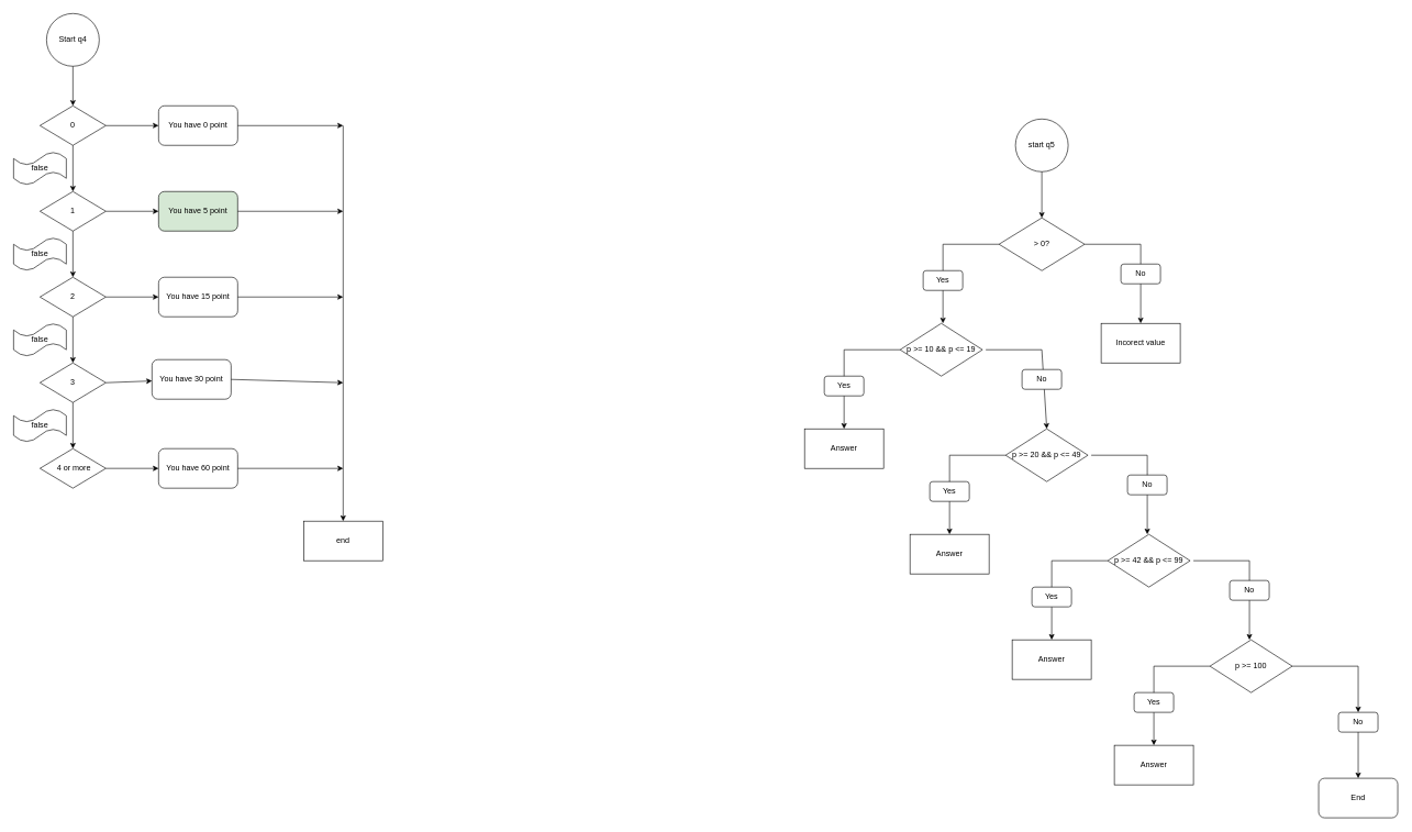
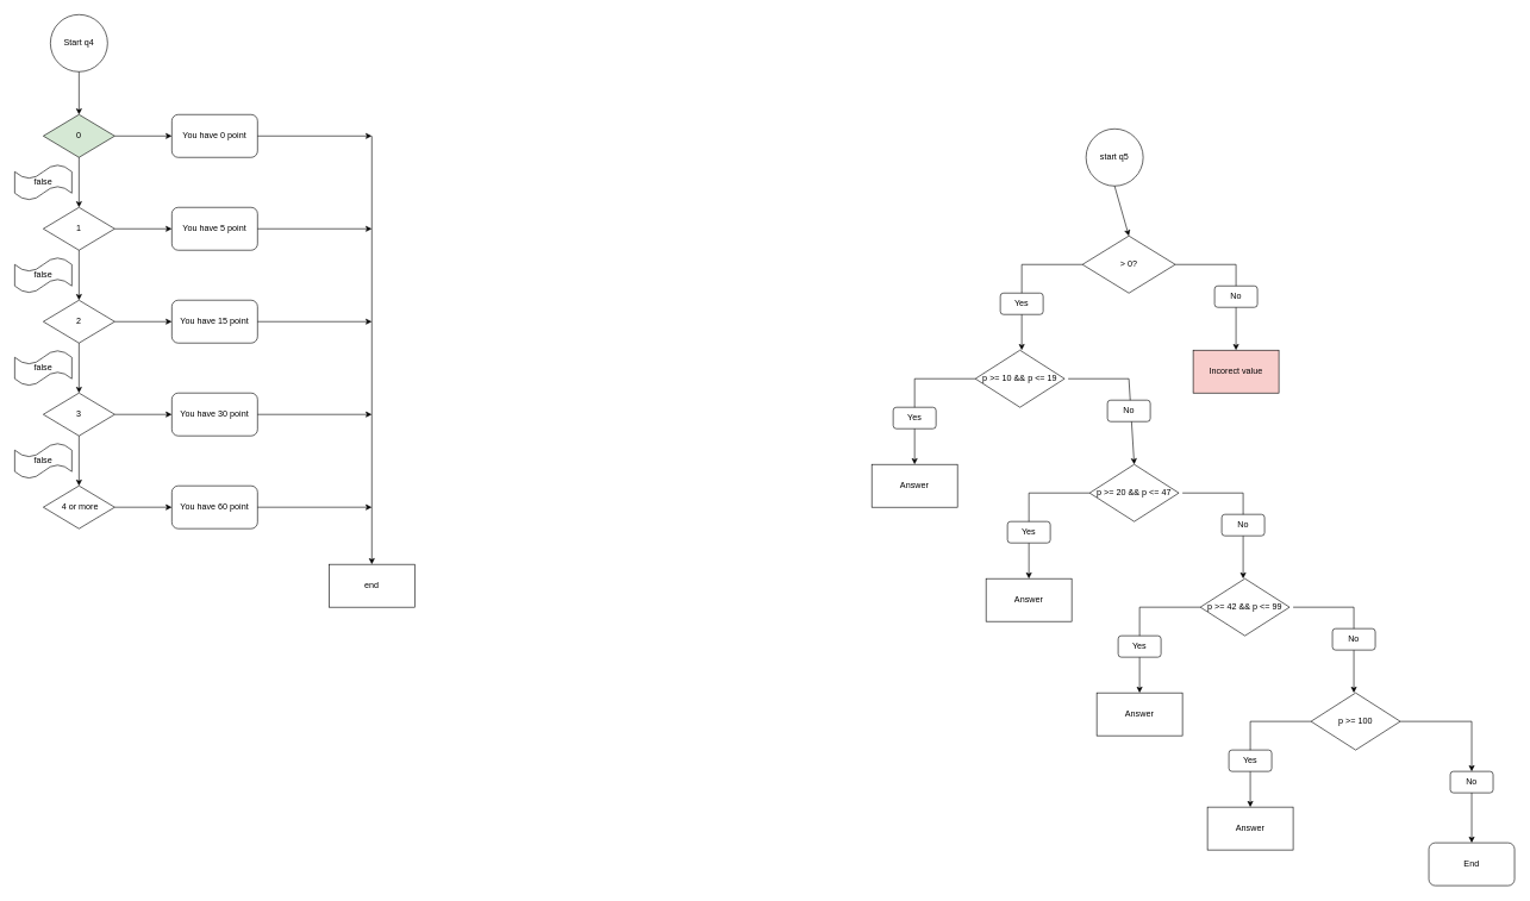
  <mxCell id="0" />
  <mxCell id="1" parent="0" />
  <mxCell id="2" value="Start q4" style="ellipse;whiteSpace=wrap;html=1;" vertex="1" parent="1"><mxGeometry x="70" y="20" width="80" height="80" as="geometry" /></mxCell>
  <mxCell id="3" value="" style="endArrow=classic;html=1;rounded=0;" edge="1" parent="1"><mxGeometry width="50" height="50" relative="1" as="geometry"><mxPoint x="110" y="100" as="sourcePoint" /><mxPoint x="110" y="160" as="targetPoint" /></mxGeometry></mxCell>
- <mxCell id="4" value="0" style="rhombus;whiteSpace=wrap;html=1;" vertex="1" parent="1"><mxGeometry x="60" y="160" width="100" height="60" as="geometry" /></mxCell>
+ <mxCell id="4" value="0" style="rhombus;whiteSpace=wrap;html=1;fillColor=#d5e8d4;" vertex="1" parent="1"><mxGeometry x="60" y="160" width="100" height="60" as="geometry" /></mxCell>
  <mxCell id="5" value="" style="endArrow=classic;html=1;rounded=0;" edge="1" parent="1" target="6"><mxGeometry width="50" height="50" relative="1" as="geometry"><mxPoint x="160" y="190" as="sourcePoint" /><mxPoint x="240" y="190" as="targetPoint" /></mxGeometry></mxCell>
  <mxCell id="6" value="You have 0 point" style="rounded=1;whiteSpace=wrap;html=1;" vertex="1" parent="1"><mxGeometry x="240" y="160" width="120" height="60" as="geometry" /></mxCell>
  <mxCell id="7" value="" style="endArrow=classic;html=1;rounded=0;" edge="1" parent="1"><mxGeometry width="50" height="50" relative="1" as="geometry"><mxPoint x="110" y="220" as="sourcePoint" /><mxPoint x="110" y="290" as="targetPoint" /></mxGeometry></mxCell>
  <mxCell id="8" value="1" style="rhombus;whiteSpace=wrap;html=1;" vertex="1" parent="1"><mxGeometry x="60" y="290" width="100" height="60" as="geometry" /></mxCell>
  <mxCell id="9" value="" style="endArrow=classic;html=1;rounded=0;" edge="1" parent="1" target="10"><mxGeometry width="50" height="50" relative="1" as="geometry"><mxPoint x="160" y="320" as="sourcePoint" /><mxPoint x="240" y="320" as="targetPoint" /></mxGeometry></mxCell>
- <mxCell id="10" value="You have 5 point" style="rounded=1;whiteSpace=wrap;html=1;fillColor=#d5e8d4;" vertex="1" parent="1"><mxGeometry x="240" y="290" width="120" height="60" as="geometry" /></mxCell>
+ <mxCell id="10" value="You have 5 point" style="rounded=1;whiteSpace=wrap;html=1;" vertex="1" parent="1"><mxGeometry x="240" y="290" width="120" height="60" as="geometry" /></mxCell>
  <mxCell id="11" value="" style="endArrow=classic;html=1;rounded=0;" edge="1" parent="1"><mxGeometry width="50" height="50" relative="1" as="geometry"><mxPoint x="110" y="350" as="sourcePoint" /><mxPoint x="110" y="420" as="targetPoint" /></mxGeometry></mxCell>
  <mxCell id="12" value="2" style="rhombus;whiteSpace=wrap;html=1;" vertex="1" parent="1"><mxGeometry x="60" y="420" width="100" height="60" as="geometry" /></mxCell>
  <mxCell id="13" value="" style="endArrow=classic;html=1;rounded=0;" edge="1" parent="1" target="14"><mxGeometry width="50" height="50" relative="1" as="geometry"><mxPoint x="160" y="450" as="sourcePoint" /><mxPoint x="240" y="450" as="targetPoint" /></mxGeometry></mxCell>
  <mxCell id="14" value="You have 15 point" style="rounded=1;whiteSpace=wrap;html=1;" vertex="1" parent="1"><mxGeometry x="240" y="420" width="120" height="60" as="geometry" /></mxCell>
  <mxCell id="15" value="" style="endArrow=classic;html=1;rounded=0;" edge="1" parent="1"><mxGeometry width="50" height="50" relative="1" as="geometry"><mxPoint x="110" y="480" as="sourcePoint" /><mxPoint x="110" y="550" as="targetPoint" /></mxGeometry></mxCell>
  <mxCell id="16" value="3" style="rhombus;whiteSpace=wrap;html=1;" vertex="1" parent="1"><mxGeometry x="60" y="550" width="100" height="60" as="geometry" /></mxCell>
  <mxCell id="17" value="" style="endArrow=classic;html=1;rounded=0;" edge="1" parent="1" target="18"><mxGeometry width="50" height="50" relative="1" as="geometry"><mxPoint x="160" y="580" as="sourcePoint" /><mxPoint x="240" y="580" as="targetPoint" /></mxGeometry></mxCell>
- <mxCell id="18" value="You have 30 point" style="rounded=1;whiteSpace=wrap;html=1;" vertex="1" parent="1"><mxGeometry x="230" y="545" width="120" height="60" as="geometry" /></mxCell>
+ <mxCell id="18" value="You have 30 point" style="rounded=1;whiteSpace=wrap;html=1;" vertex="1" parent="1"><mxGeometry x="240" y="550" width="120" height="60" as="geometry" /></mxCell>
  <mxCell id="19" value="" style="endArrow=classic;html=1;rounded=0;" edge="1" parent="1"><mxGeometry width="50" height="50" relative="1" as="geometry"><mxPoint x="110" y="610" as="sourcePoint" /><mxPoint x="110" y="680" as="targetPoint" /></mxGeometry></mxCell>
  <mxCell id="20" value="&amp;nbsp;4 or more" style="rhombus;whiteSpace=wrap;html=1;" vertex="1" parent="1"><mxGeometry x="60" y="680" width="100" height="60" as="geometry" /></mxCell>
  <mxCell id="21" value="" style="endArrow=classic;html=1;rounded=0;" edge="1" parent="1" target="22"><mxGeometry width="50" height="50" relative="1" as="geometry"><mxPoint x="160" y="710" as="sourcePoint" /><mxPoint x="240" y="710" as="targetPoint" /></mxGeometry></mxCell>
  <mxCell id="22" value="You have 60 point" style="rounded=1;whiteSpace=wrap;html=1;" vertex="1" parent="1"><mxGeometry x="240" y="680" width="120" height="60" as="geometry" /></mxCell>
  <mxCell id="23" value="false" style="shape=tape;whiteSpace=wrap;html=1;" vertex="1" parent="1"><mxGeometry x="20" y="230" width="80" height="50" as="geometry" /></mxCell>
  <mxCell id="24" value="false" style="shape=tape;whiteSpace=wrap;html=1;" vertex="1" parent="1"><mxGeometry x="20" y="360" width="80" height="50" as="geometry" /></mxCell>
  <mxCell id="25" value="false" style="shape=tape;whiteSpace=wrap;html=1;" vertex="1" parent="1"><mxGeometry x="20" y="490" width="80" height="50" as="geometry" /></mxCell>
  <mxCell id="26" value="false" style="shape=tape;whiteSpace=wrap;html=1;" vertex="1" parent="1"><mxGeometry x="20" y="620" width="80" height="50" as="geometry" /></mxCell>
  <mxCell id="27" value="" style="endArrow=classic;html=1;rounded=0;" edge="1" parent="1"><mxGeometry width="50" height="50" relative="1" as="geometry"><mxPoint x="360" y="190" as="sourcePoint" /><mxPoint x="520" y="190" as="targetPoint" /></mxGeometry></mxCell>
  <mxCell id="28" value="" style="endArrow=classic;html=1;rounded=0;" edge="1" parent="1"><mxGeometry width="50" height="50" relative="1" as="geometry"><mxPoint x="520" y="190" as="sourcePoint" /><mxPoint x="520" y="790" as="targetPoint" /></mxGeometry></mxCell>
  <mxCell id="29" value="" style="endArrow=classic;html=1;rounded=0;" edge="1" parent="1"><mxGeometry width="50" height="50" relative="1" as="geometry"><mxPoint x="360" y="710" as="sourcePoint" /><mxPoint x="520" y="710" as="targetPoint" /></mxGeometry></mxCell>
  <mxCell id="30" value="" style="endArrow=classic;html=1;rounded=0;exitX=1;exitY=0.5;exitDx=0;exitDy=0;" edge="1" parent="1" source="18"><mxGeometry width="50" height="50" relative="1" as="geometry"><mxPoint x="450" y="650" as="sourcePoint" /><mxPoint x="520" y="580" as="targetPoint" /></mxGeometry></mxCell>
  <mxCell id="31" value="" style="endArrow=classic;html=1;rounded=0;" edge="1" parent="1"><mxGeometry width="50" height="50" relative="1" as="geometry"><mxPoint x="360" y="450" as="sourcePoint" /><mxPoint x="520" y="450" as="targetPoint" /></mxGeometry></mxCell>
  <mxCell id="32" value="" style="endArrow=classic;html=1;rounded=0;" edge="1" parent="1"><mxGeometry width="50" height="50" relative="1" as="geometry"><mxPoint x="360" y="320" as="sourcePoint" /><mxPoint x="520" y="320" as="targetPoint" /></mxGeometry></mxCell>
  <mxCell id="33" value="end" style="rounded=0;whiteSpace=wrap;html=1;" vertex="1" parent="1"><mxGeometry x="460" y="790" width="120" height="60" as="geometry" /></mxCell>
- <mxCell id="34" value="start q5" style="ellipse;whiteSpace=wrap;html=1;aspect=fixed;" vertex="1" parent="1"><mxGeometry x="1540" y="180" width="80" height="80" as="geometry" /></mxCell>
+ <mxCell id="34" value="start q5" style="ellipse;whiteSpace=wrap;html=1;aspect=fixed;" vertex="1" parent="1"><mxGeometry x="1520" y="180" width="80" height="80" as="geometry" /></mxCell>
  <mxCell id="35" value="" style="endArrow=classic;html=1;rounded=0;exitX=0.5;exitY=1;exitDx=0;exitDy=0;" edge="1" parent="1" source="34"><mxGeometry width="50" height="50" relative="1" as="geometry"><mxPoint x="1500" y="360" as="sourcePoint" /><mxPoint x="1580" y="330" as="targetPoint" /></mxGeometry></mxCell>
  <mxCell id="36" value="&amp;gt; 0?" style="rhombus;whiteSpace=wrap;html=1;" vertex="1" parent="1"><mxGeometry x="1515" y="330" width="130" height="80" as="geometry" /></mxCell>
  <mxCell id="37" value="" style="endArrow=classic;html=1;rounded=0;" edge="1" parent="1"><mxGeometry width="50" height="50" relative="1" as="geometry"><mxPoint x="1645" y="370" as="sourcePoint" /><mxPoint x="1730" y="490" as="targetPoint" /><Array as="points"><mxPoint x="1730" y="370" /></Array></mxGeometry></mxCell>
  <mxCell id="38" value="" style="endArrow=classic;html=1;rounded=0;" edge="1" parent="1"><mxGeometry width="50" height="50" relative="1" as="geometry"><mxPoint x="1515" y="370" as="sourcePoint" /><mxPoint x="1430" y="490" as="targetPoint" /><Array as="points"><mxPoint x="1430" y="370" /></Array></mxGeometry></mxCell>
  <mxCell id="39" value="Yes" style="rounded=1;whiteSpace=wrap;html=1;" vertex="1" parent="1"><mxGeometry x="1400" y="410" width="60" height="30" as="geometry" /></mxCell>
  <mxCell id="40" value="No" style="rounded=1;whiteSpace=wrap;html=1;" vertex="1" parent="1"><mxGeometry x="1700" y="400" width="60" height="30" as="geometry" /></mxCell>
- <mxCell id="41" value="Incorect value" style="rounded=0;whiteSpace=wrap;html=1;" vertex="1" parent="1"><mxGeometry x="1670" y="490" width="120" height="60" as="geometry" /></mxCell>
+ <mxCell id="41" value="Incorect value" style="rounded=0;whiteSpace=wrap;html=1;fillColor=#f8cecc;" vertex="1" parent="1"><mxGeometry x="1670" y="490" width="120" height="60" as="geometry" /></mxCell>
  <mxCell id="42" value="p &amp;gt;= 10 &amp;amp;&amp;amp; p &amp;lt;= 19" style="rhombus;whiteSpace=wrap;html=1;" vertex="1" parent="1"><mxGeometry x="1365" y="490" width="125" height="80" as="geometry" /></mxCell>
  <mxCell id="43" value="" style="endArrow=classic;html=1;rounded=0;entryX=0.5;entryY=0;entryDx=0;entryDy=0;" edge="1" parent="1" target="48"><mxGeometry width="50" height="50" relative="1" as="geometry"><mxPoint x="1495" y="530" as="sourcePoint" /><mxPoint x="1580" y="650" as="targetPoint" /><Array as="points"><mxPoint x="1580" y="530" /></Array></mxGeometry></mxCell>
  <mxCell id="44" value="" style="endArrow=classic;html=1;rounded=0;" edge="1" parent="1"><mxGeometry width="50" height="50" relative="1" as="geometry"><mxPoint x="1365" y="530" as="sourcePoint" /><mxPoint x="1280" y="650" as="targetPoint" /><Array as="points"><mxPoint x="1280" y="530" /></Array></mxGeometry></mxCell>
  <mxCell id="45" value="Yes" style="rounded=1;whiteSpace=wrap;html=1;" vertex="1" parent="1"><mxGeometry x="1250" y="570" width="60" height="30" as="geometry" /></mxCell>
  <mxCell id="46" value="No" style="rounded=1;whiteSpace=wrap;html=1;" vertex="1" parent="1"><mxGeometry x="1550" y="560" width="60" height="30" as="geometry" /></mxCell>
  <mxCell id="47" value="Answer" style="rounded=0;whiteSpace=wrap;html=1;" vertex="1" parent="1"><mxGeometry x="1220" y="650" width="120" height="60" as="geometry" /></mxCell>
- <mxCell id="48" value="p &amp;gt;= 20 &amp;amp;&amp;amp; p &amp;lt;= 49" style="rhombus;whiteSpace=wrap;html=1;" vertex="1" parent="1"><mxGeometry x="1525" y="650" width="125" height="80" as="geometry" /></mxCell>
+ <mxCell id="48" value="p &amp;gt;= 20 &amp;amp;&amp;amp; p &amp;lt;= 47" style="rhombus;whiteSpace=wrap;html=1;" vertex="1" parent="1"><mxGeometry x="1525" y="650" width="125" height="80" as="geometry" /></mxCell>
  <mxCell id="49" value="" style="endArrow=classic;html=1;rounded=0;" edge="1" parent="1"><mxGeometry width="50" height="50" relative="1" as="geometry"><mxPoint x="1655" y="690" as="sourcePoint" /><mxPoint x="1740" y="810" as="targetPoint" /><Array as="points"><mxPoint x="1740" y="690" /></Array></mxGeometry></mxCell>
  <mxCell id="50" value="" style="endArrow=classic;html=1;rounded=0;" edge="1" parent="1"><mxGeometry width="50" height="50" relative="1" as="geometry"><mxPoint x="1525" y="690" as="sourcePoint" /><mxPoint x="1440" y="810" as="targetPoint" /><Array as="points"><mxPoint x="1440" y="690" /></Array></mxGeometry></mxCell>
  <mxCell id="51" value="Yes" style="rounded=1;whiteSpace=wrap;html=1;" vertex="1" parent="1"><mxGeometry x="1410" y="730" width="60" height="30" as="geometry" /></mxCell>
  <mxCell id="52" value="No" style="rounded=1;whiteSpace=wrap;html=1;" vertex="1" parent="1"><mxGeometry x="1710" y="720" width="60" height="30" as="geometry" /></mxCell>
  <mxCell id="53" value="Answer" style="rounded=0;whiteSpace=wrap;html=1;" vertex="1" parent="1"><mxGeometry x="1380" y="810" width="120" height="60" as="geometry" /></mxCell>
  <mxCell id="54" value="p &amp;gt;= 42 &amp;amp;&amp;amp; p &amp;lt;= 99" style="rhombus;whiteSpace=wrap;html=1;" vertex="1" parent="1"><mxGeometry x="1680" y="810" width="125" height="80" as="geometry" /></mxCell>
  <mxCell id="55" value="" style="endArrow=classic;html=1;rounded=0;" edge="1" parent="1"><mxGeometry width="50" height="50" relative="1" as="geometry"><mxPoint x="1810" y="850" as="sourcePoint" /><mxPoint x="1895" y="970" as="targetPoint" /><Array as="points"><mxPoint x="1895" y="850" /></Array></mxGeometry></mxCell>
  <mxCell id="56" value="" style="endArrow=classic;html=1;rounded=0;" edge="1" parent="1"><mxGeometry width="50" height="50" relative="1" as="geometry"><mxPoint x="1680" y="850" as="sourcePoint" /><mxPoint x="1595" y="970" as="targetPoint" /><Array as="points"><mxPoint x="1595" y="850" /></Array></mxGeometry></mxCell>
  <mxCell id="57" value="Yes" style="rounded=1;whiteSpace=wrap;html=1;" vertex="1" parent="1"><mxGeometry x="1565" y="890" width="60" height="30" as="geometry" /></mxCell>
  <mxCell id="58" value="No" style="rounded=1;whiteSpace=wrap;html=1;" vertex="1" parent="1"><mxGeometry x="1865" y="880" width="60" height="30" as="geometry" /></mxCell>
  <mxCell id="59" value="Answer" style="rounded=0;whiteSpace=wrap;html=1;" vertex="1" parent="1"><mxGeometry x="1535" y="970" width="120" height="60" as="geometry" /></mxCell>
  <mxCell id="60" value="p &amp;gt;= 100" style="rhombus;whiteSpace=wrap;html=1;" vertex="1" parent="1"><mxGeometry x="1835" y="970" width="125" height="80" as="geometry" /></mxCell>
  <mxCell id="61" value="" style="endArrow=classic;html=1;rounded=0;" edge="1" parent="1"><mxGeometry width="50" height="50" relative="1" as="geometry"><mxPoint x="1835" y="1010" as="sourcePoint" /><mxPoint x="1750" y="1130" as="targetPoint" /><Array as="points"><mxPoint x="1750" y="1010" /></Array></mxGeometry></mxCell>
  <mxCell id="62" value="Yes" style="rounded=1;whiteSpace=wrap;html=1;" vertex="1" parent="1"><mxGeometry x="1720" y="1050" width="60" height="30" as="geometry" /></mxCell>
  <mxCell id="63" value="No" style="rounded=1;whiteSpace=wrap;html=1;" vertex="1" parent="1"><mxGeometry x="2030" y="1080" width="60" height="30" as="geometry" /></mxCell>
  <mxCell id="64" value="Answer" style="rounded=0;whiteSpace=wrap;html=1;" vertex="1" parent="1"><mxGeometry x="1690" y="1130" width="120" height="60" as="geometry" /></mxCell>
  <mxCell id="65" value="" style="endArrow=classic;html=1;rounded=0;exitX=1;exitY=0.5;exitDx=0;exitDy=0;entryX=0.5;entryY=0;entryDx=0;entryDy=0;" edge="1" parent="1" source="60" target="63"><mxGeometry width="50" height="50" relative="1" as="geometry"><mxPoint x="1920" y="1110" as="sourcePoint" /><mxPoint x="2050" y="1010" as="targetPoint" /><Array as="points"><mxPoint x="2060" y="1010" /></Array></mxGeometry></mxCell>
  <mxCell id="66" value="" style="endArrow=classic;html=1;rounded=0;exitX=0.5;exitY=1;exitDx=0;exitDy=0;" edge="1" parent="1" source="63" target="67"><mxGeometry width="50" height="50" relative="1" as="geometry"><mxPoint x="1920" y="1110" as="sourcePoint" /><mxPoint x="2060" y="1170" as="targetPoint" /></mxGeometry></mxCell>
  <mxCell id="67" value="End" style="rounded=1;whiteSpace=wrap;html=1;" vertex="1" parent="1"><mxGeometry x="2000" y="1180" width="120" height="60" as="geometry" /></mxCell>
